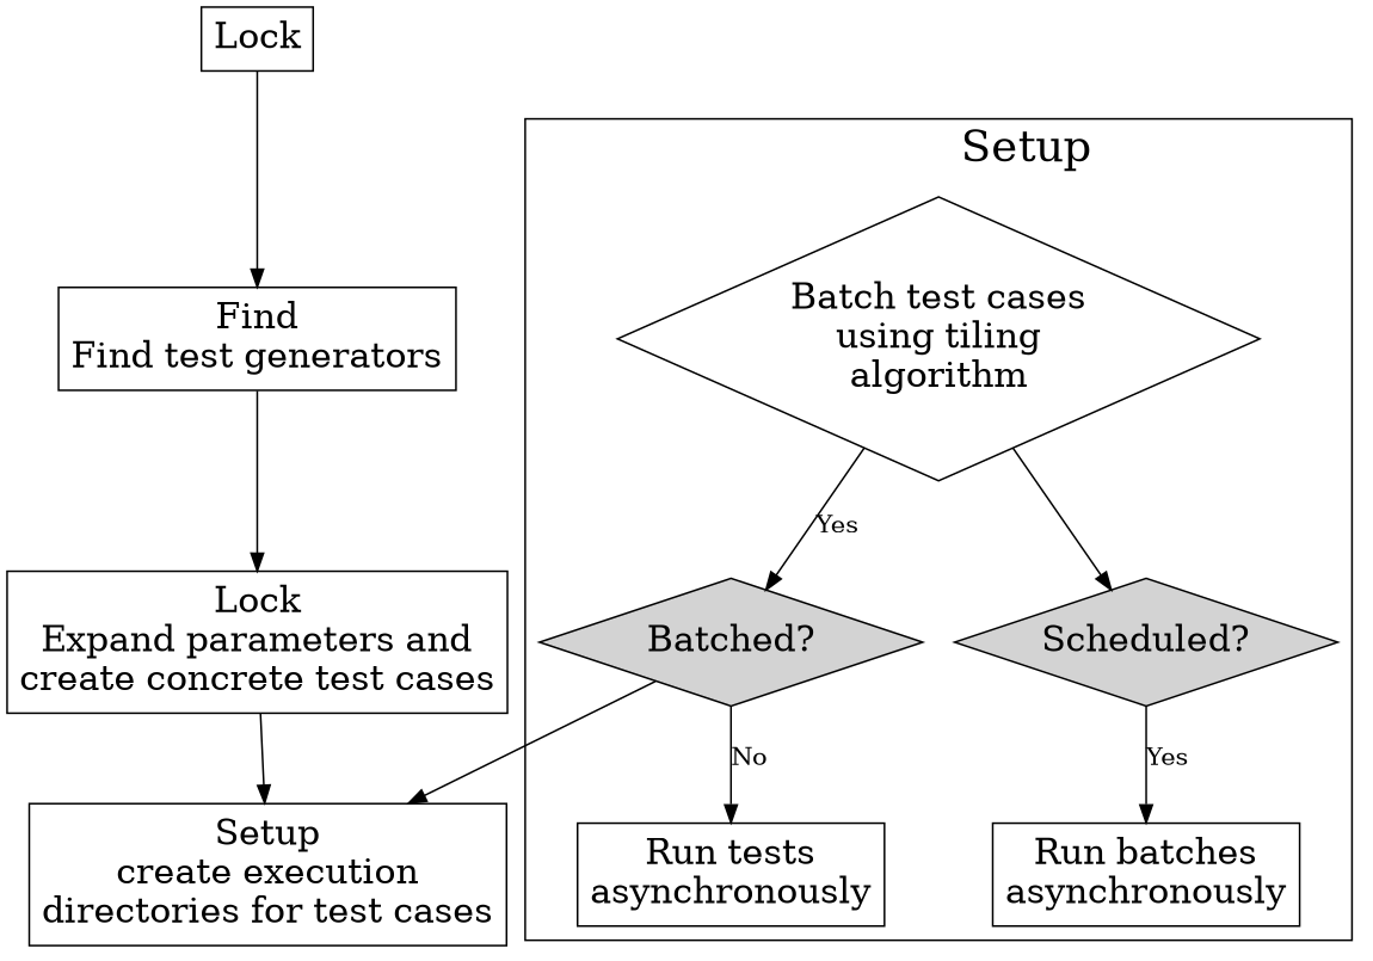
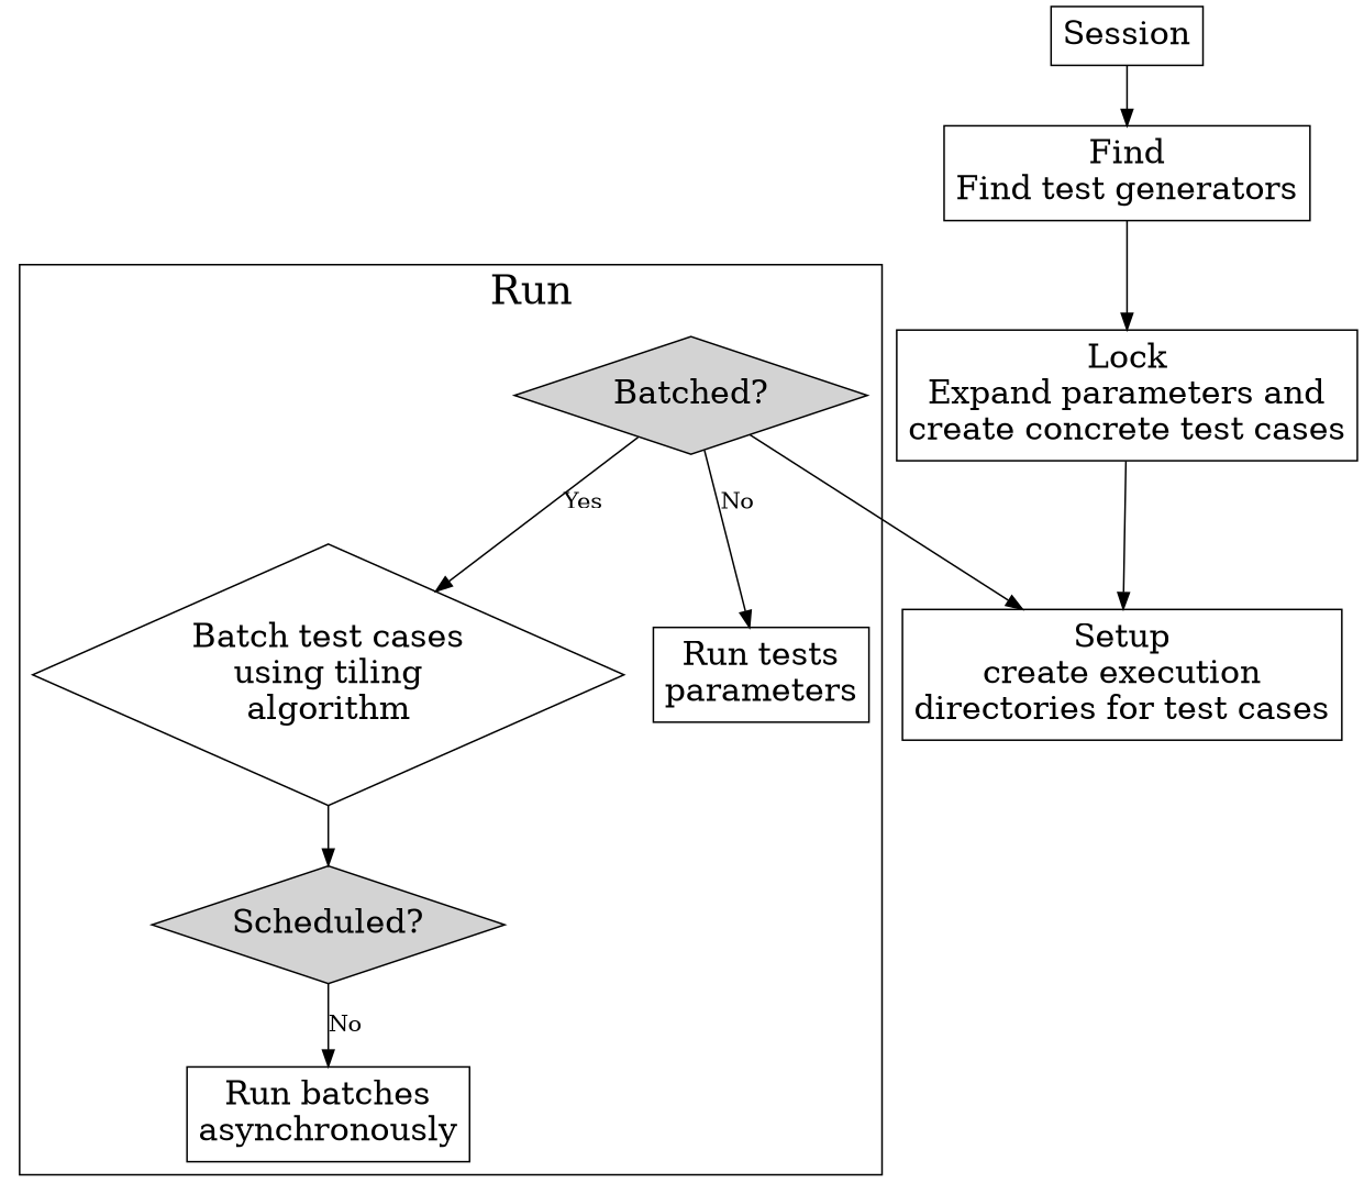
  digraph {
    fontname="DejaVu Serif"
    rankdir=TB
    node [fontname="DejaVu Serif" fontsize=20 margin=.1 penwidth=1 shape=box]
    edge [fontname="DejaVu Serif"]
    n1 [fixedsize=true height=1 label="Batched?" shape=diamond style=filled width=3]
    n2 [label="Batch test cases\nusing tiling\nalgorithm" shape=diamond]
-   n3 [label="Run tests\nasynchronously"]
+   n3 [label="Run tests\nparameters"]
    n4 [fixedsize=true height=1 label="Scheduled?" shape=diamond style=filled width=3]
    n5 [label="Run batches\nasynchronously"]
    n6 [label="Setup\ncreate execution\ndirectories for test cases"]
-   n7 [label=Lock]
+   n7 [label=Session]
    n8 [label="Find\nFind test generators"]
    n9 [label="Lock\nExpand parameters and\ncreate concrete test cases"]
    subgraph cluster_1 {
      fontsize=25
-     label="            Setup"
+     label="            Run"
      n1
      n2
      n3
      n4
      n5
    }
-   n2 -> n1 [label=Yes]
+   n1 -> n2 [label=Yes]
    n1 -> n3 [label=No]
    n1 -> n6
    n2 -> n4
-   n4 -> n5 [label=Yes]
+   n4 -> n5 [label=No]
    n7 -> n8
    n8 -> n9
    n9 -> n6
  }
